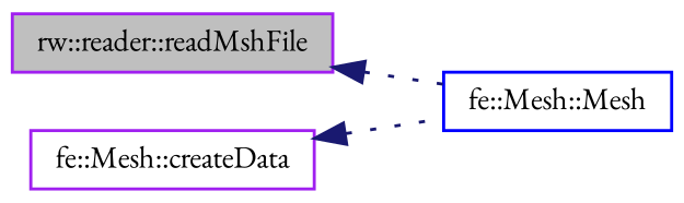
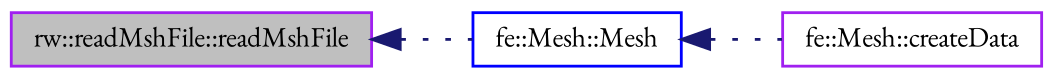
  digraph {
    fontname="EB Garamond"
    rankdir=LR
    node [color=purple fillcolor=white fontname="EB Garamond" fontsize=10 shape=record style=filled]
    edge [color=midnightblue dir=back fontname="EB Garamond" fontsize=10 labelfontname=Helvetica labelfontsize=10 style=dotted]
-   n1 [fillcolor=grey75 fontcolor=black height=0.2 label="rw::reader::readMshFile" width=0.4]
+   n1 [fillcolor=grey75 fontcolor=black height=0.2 label="rw::readMshFile::readMshFile" width=0.4]
    n2 [color=blue height=0.2 label="fe::Mesh::Mesh" width=0.4]
    n3 [height=0.2 label="fe::Mesh::createData" width=0.4]
    n1 -> n2
-   n3 -> n2
+   n2 -> n3
  }
